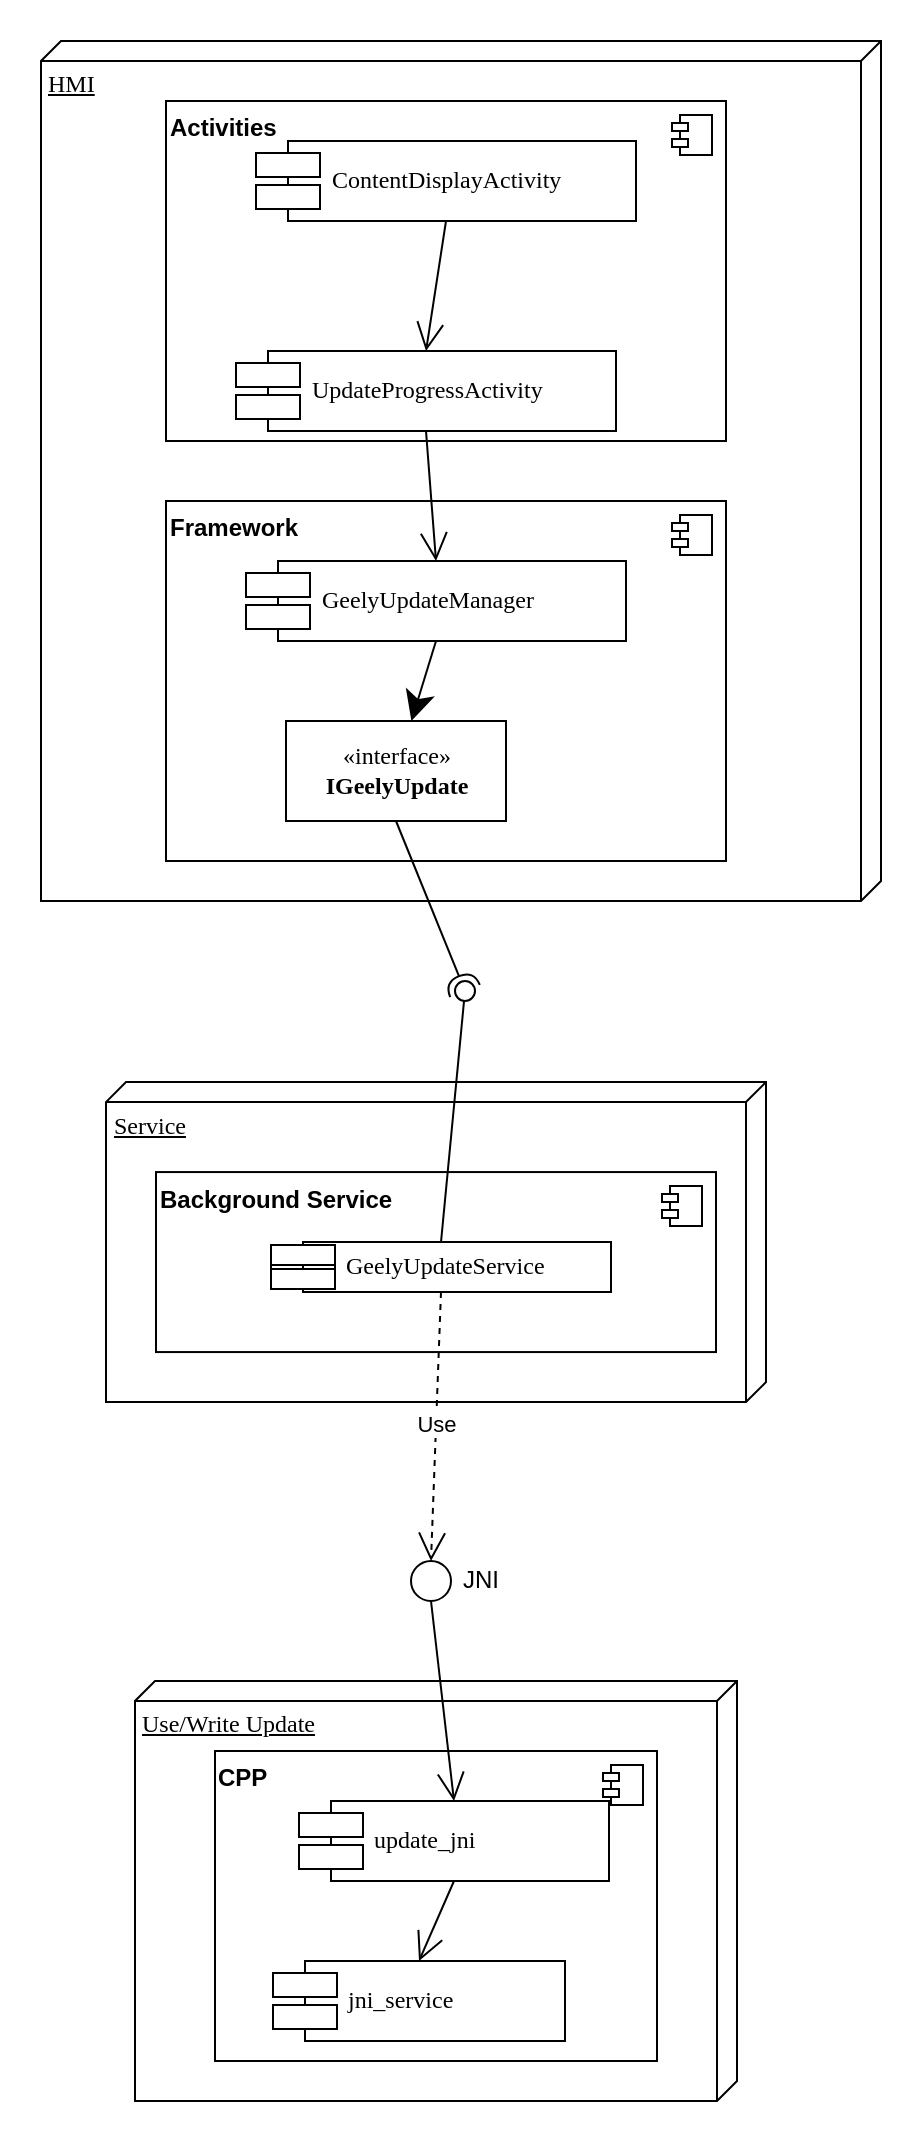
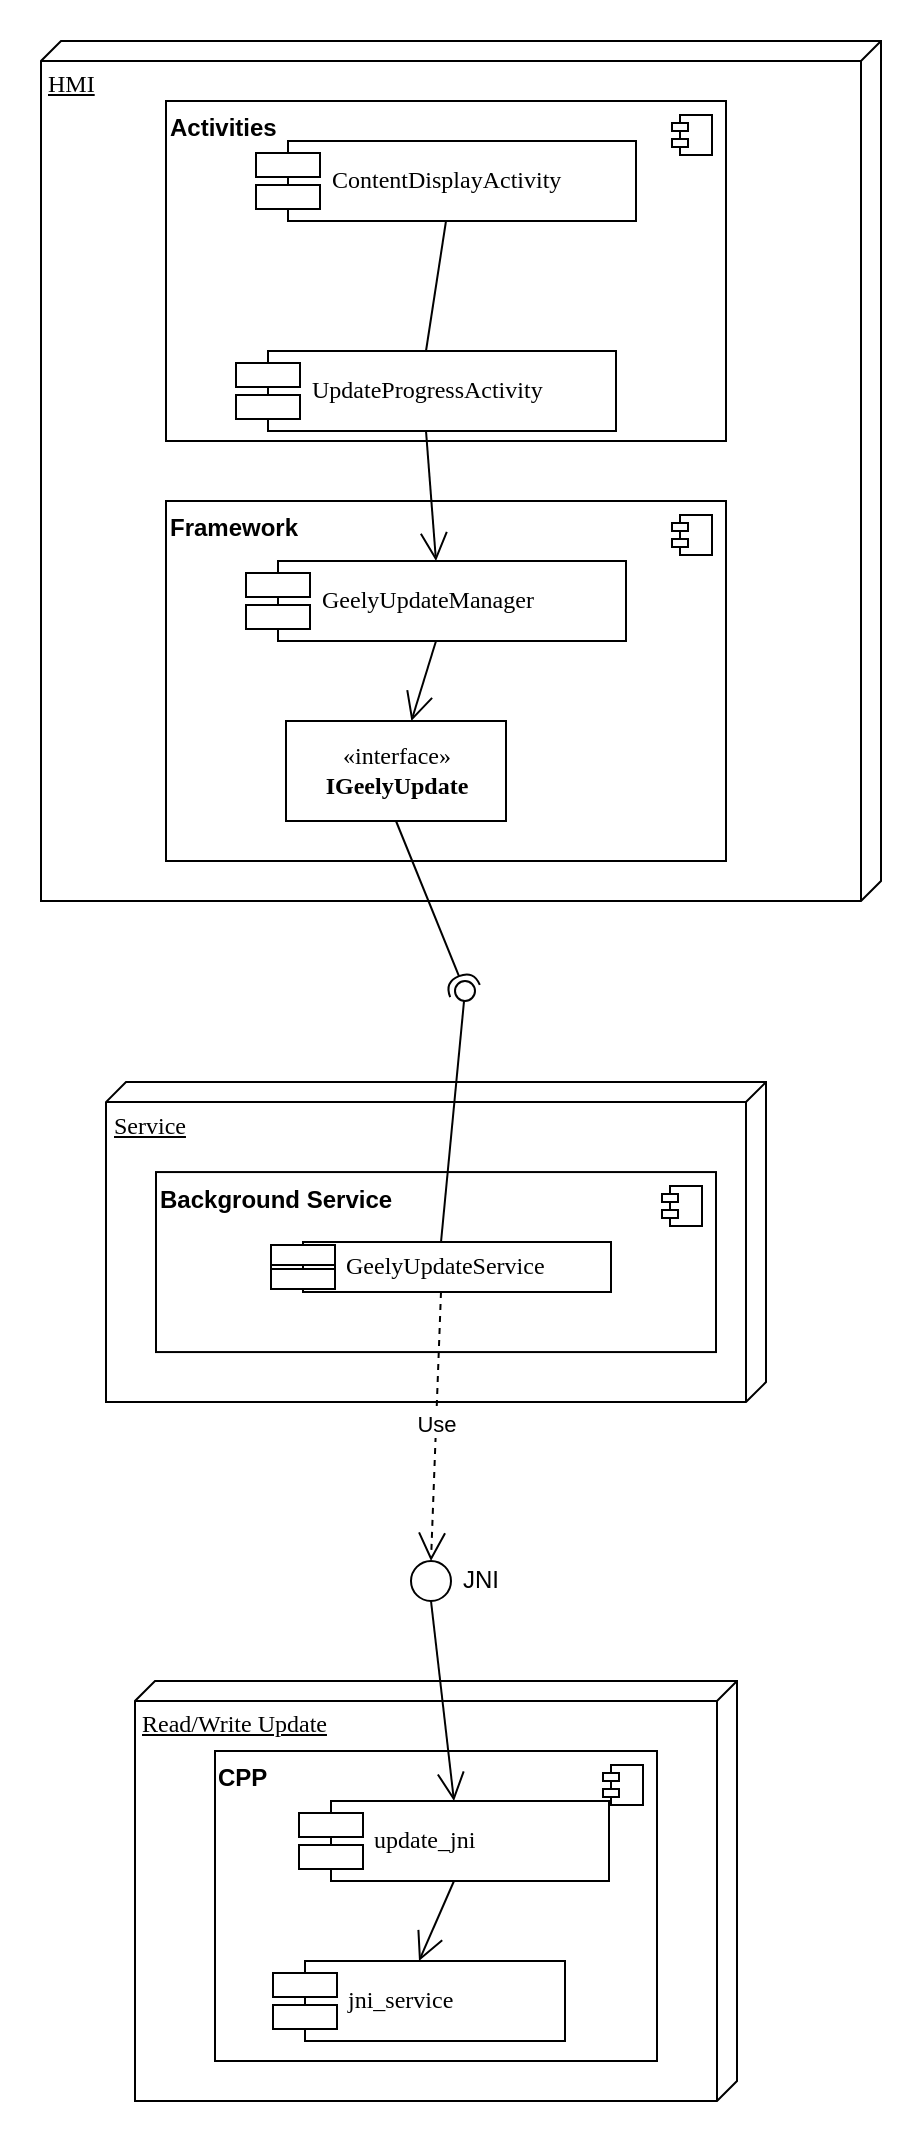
  <mxCell id="0" />
  <mxCell id="1" parent="0" />
  <mxCell id="2" value="Service" style="verticalAlign=top;align=left;spacingTop=8;spacingLeft=2;spacingRight=12;shape=cube;size=10;direction=south;fontStyle=4;html=1;rounded=0;shadow=0;comic=0;labelBackgroundColor=none;strokeWidth=1;fontFamily=Verdana;fontSize=12" parent="1" vertex="1"><mxGeometry x="52.5" y="540.53" width="330" height="160" as="geometry" /></mxCell>
- <mxCell id="3" value="Use/Write Update" style="verticalAlign=top;align=left;spacingTop=8;spacingLeft=2;spacingRight=12;shape=cube;size=10;direction=south;fontStyle=4;html=1;rounded=0;shadow=0;comic=0;labelBackgroundColor=none;strokeWidth=1;fontFamily=Verdana;fontSize=12" parent="1" vertex="1"><mxGeometry x="67" y="840" width="301" height="210" as="geometry" /></mxCell>
+ <mxCell id="3" value="Read/Write Update" style="verticalAlign=top;align=left;spacingTop=8;spacingLeft=2;spacingRight=12;shape=cube;size=10;direction=south;fontStyle=4;html=1;rounded=0;shadow=0;comic=0;labelBackgroundColor=none;strokeWidth=1;fontFamily=Verdana;fontSize=12" parent="1" vertex="1"><mxGeometry x="67" y="840" width="301" height="210" as="geometry" /></mxCell>
  <mxCell id="4" value="" style="ellipse;whiteSpace=wrap;html=1;rounded=0;shadow=0;comic=0;labelBackgroundColor=none;strokeWidth=1;fontFamily=Verdana;fontSize=12;align=center;" parent="1" vertex="1"><mxGeometry x="205" y="780" width="20" height="20" as="geometry" /></mxCell>
  <mxCell id="5" value="" style="ellipse;whiteSpace=wrap;html=1;align=center;aspect=fixed;resizable=0;points=[];outlineConnect=0;sketch=0;" vertex="1" parent="1"><mxGeometry x="227" y="490" width="10" height="10" as="geometry" /></mxCell>
  <mxCell id="6" value="HMI" style="verticalAlign=top;align=left;spacingTop=8;spacingLeft=2;spacingRight=12;shape=cube;size=10;direction=south;fontStyle=4;html=1;rounded=0;shadow=0;comic=0;labelBackgroundColor=none;strokeWidth=1;fontFamily=Verdana;fontSize=12" parent="1" vertex="1"><mxGeometry x="20" y="20" width="420" height="430" as="geometry" /></mxCell>
  <mxCell id="7" value="&lt;b&gt;Activities&lt;/b&gt;" style="html=1;dropTarget=0;verticalAlign=top;align=left;" vertex="1" parent="1"><mxGeometry x="82.5" y="50" width="280" height="170" as="geometry" /></mxCell>
  <mxCell id="8" value="" style="shape=module;jettyWidth=8;jettyHeight=4;" vertex="1" parent="7"><mxGeometry x="1" width="20" height="20" relative="1" as="geometry"><mxPoint x="-27" y="7" as="offset" /></mxGeometry></mxCell>
  <mxCell id="9" value="ContentDisplayActivity" style="shape=component;align=left;spacingLeft=36;rounded=0;shadow=0;comic=0;labelBackgroundColor=none;strokeWidth=1;fontFamily=Verdana;fontSize=12;html=1;" parent="1" vertex="1"><mxGeometry x="127.5" y="70" width="190" height="40" as="geometry" /></mxCell>
  <mxCell id="10" value="UpdateProgressActivity" style="shape=component;align=left;spacingLeft=36;rounded=0;shadow=0;comic=0;labelBackgroundColor=none;strokeWidth=1;fontFamily=Verdana;fontSize=12;html=1;" vertex="1" parent="1"><mxGeometry x="117.5" y="175" width="190" height="40" as="geometry" /></mxCell>
- <mxCell id="11" value="" style="endArrow=open;endFill=1;endSize=12;html=1;rounded=0;exitX=0.5;exitY=1;exitDx=0;exitDy=0;entryX=0.5;entryY=0;entryDx=0;entryDy=0;" edge="1" parent="1" source="9" target="10"><mxGeometry width="160" relative="1" as="geometry"><mxPoint x="-77.5" y="465" as="sourcePoint" /><mxPoint x="82.5" y="465" as="targetPoint" /></mxGeometry></mxCell>
+ <mxCell id="11" value="" style="endArrow=none;endFill=1;endSize=12;html=1;rounded=0;exitX=0.5;exitY=1;exitDx=0;exitDy=0;entryX=0.5;entryY=0;entryDx=0;entryDy=0;" edge="1" parent="1" source="9" target="10"><mxGeometry width="160" relative="1" as="geometry"><mxPoint x="-77.5" y="465" as="sourcePoint" /><mxPoint x="82.5" y="465" as="targetPoint" /></mxGeometry></mxCell>
  <mxCell id="12" value="&lt;b&gt;Framework&lt;/b&gt;" style="html=1;dropTarget=0;verticalAlign=top;align=left;" vertex="1" parent="1"><mxGeometry x="82.5" y="250" width="280" height="180" as="geometry" /></mxCell>
  <mxCell id="13" value="" style="shape=module;jettyWidth=8;jettyHeight=4;" vertex="1" parent="12"><mxGeometry x="1" width="20" height="20" relative="1" as="geometry"><mxPoint x="-27" y="7" as="offset" /></mxGeometry></mxCell>
  <mxCell id="14" value="GeelyUpdateManager" style="shape=component;align=left;spacingLeft=36;rounded=0;shadow=0;comic=0;labelBackgroundColor=none;strokeWidth=1;fontFamily=Verdana;fontSize=12;html=1;" vertex="1" parent="1"><mxGeometry x="122.5" y="280" width="190" height="40" as="geometry" /></mxCell>
  <mxCell id="15" value="" style="endArrow=open;endFill=1;endSize=12;html=1;rounded=0;exitX=0.5;exitY=1;exitDx=0;exitDy=0;entryX=0.5;entryY=0;entryDx=0;entryDy=0;" edge="1" parent="1" source="10" target="14"><mxGeometry width="160" relative="1" as="geometry"><mxPoint x="227.5" y="130" as="sourcePoint" /><mxPoint x="227.5" y="170" as="targetPoint" /></mxGeometry></mxCell>
  <mxCell id="16" value="" style="rounded=0;orthogonalLoop=1;jettySize=auto;html=1;endArrow=halfCircle;endFill=0;entryX=0.5;entryY=0.5;endSize=6;strokeWidth=1;sketch=0;exitX=0.5;exitY=1;exitDx=0;exitDy=0;" edge="1" target="5" parent="1" source="21"><mxGeometry relative="1" as="geometry"><mxPoint x="272" y="230" as="sourcePoint" /></mxGeometry></mxCell>
  <mxCell id="17" value="&lt;b&gt;Background Service&lt;/b&gt;" style="html=1;dropTarget=0;verticalAlign=top;align=left;" vertex="1" parent="1"><mxGeometry x="77.5" y="585.53" width="280" height="90" as="geometry" /></mxCell>
  <mxCell id="18" value="" style="shape=module;jettyWidth=8;jettyHeight=4;" vertex="1" parent="17"><mxGeometry x="1" width="20" height="20" relative="1" as="geometry"><mxPoint x="-27" y="7" as="offset" /></mxGeometry></mxCell>
  <mxCell id="19" value="GeelyUpdateService" style="shape=component;align=left;spacingLeft=36;rounded=0;shadow=0;comic=0;labelBackgroundColor=none;strokeWidth=1;fontFamily=Verdana;fontSize=12;html=1;" parent="1" vertex="1"><mxGeometry x="135" y="620.53" width="170" height="25" as="geometry" /></mxCell>
  <mxCell id="20" value="" style="rounded=0;orthogonalLoop=1;jettySize=auto;html=1;endArrow=none;endFill=0;sketch=0;sourcePerimeterSpacing=0;targetPerimeterSpacing=0;exitX=0.5;exitY=0;exitDx=0;exitDy=0;" edge="1" target="5" parent="1" source="19"><mxGeometry relative="1" as="geometry"><mxPoint x="157.5" y="1080.53" as="sourcePoint" /><mxPoint x="164.736" y="510.002" as="targetPoint" /></mxGeometry></mxCell>
  <mxCell id="21" value="«interface»&lt;br&gt;&lt;b&gt;IGeelyUpdate&lt;/b&gt;" style="html=1;rounded=0;shadow=0;comic=0;labelBackgroundColor=none;strokeWidth=1;fontFamily=Verdana;fontSize=12;align=center;" parent="1" vertex="1"><mxGeometry x="142.5" y="360" width="110" height="50" as="geometry" /></mxCell>
  <mxCell id="22" value="&lt;b&gt;CPP&lt;br&gt;&lt;/b&gt;" style="html=1;dropTarget=0;verticalAlign=top;align=left;" vertex="1" parent="1"><mxGeometry x="107" y="875" width="221" height="155" as="geometry" /></mxCell>
  <mxCell id="23" value="" style="shape=module;jettyWidth=8;jettyHeight=4;" vertex="1" parent="22"><mxGeometry x="1" width="20" height="20" relative="1" as="geometry"><mxPoint x="-27" y="7" as="offset" /></mxGeometry></mxCell>
  <mxCell id="24" value="update_jni" style="shape=component;align=left;spacingLeft=36;rounded=0;shadow=0;comic=0;labelBackgroundColor=none;strokeWidth=1;fontFamily=Verdana;fontSize=12;html=1;" parent="1" vertex="1"><mxGeometry x="149" y="900" width="155" height="40" as="geometry" /></mxCell>
  <mxCell id="25" value="JNI" style="text;html=1;align=center;verticalAlign=middle;resizable=0;points=[];autosize=1;strokeColor=none;fillColor=none;" vertex="1" parent="1"><mxGeometry x="225" y="780" width="30" height="20" as="geometry" /></mxCell>
  <mxCell id="26" value="Use" style="endArrow=open;endSize=12;dashed=1;html=1;rounded=0;exitX=0.5;exitY=1;exitDx=0;exitDy=0;entryX=0.5;entryY=0;entryDx=0;entryDy=0;" edge="1" parent="1" source="19" target="4"><mxGeometry width="160" relative="1" as="geometry"><mxPoint x="-73" y="1140" as="sourcePoint" /><mxPoint x="87" y="1140" as="targetPoint" /></mxGeometry></mxCell>
  <mxCell id="27" value="" style="endArrow=open;endFill=1;endSize=12;html=1;rounded=0;exitX=0.5;exitY=1;exitDx=0;exitDy=0;entryX=0.5;entryY=0;entryDx=0;entryDy=0;" edge="1" parent="1" source="4" target="24"><mxGeometry width="160" relative="1" as="geometry"><mxPoint x="142" y="320" as="sourcePoint" /><mxPoint x="142" y="400" as="targetPoint" /><Array as="points" /></mxGeometry></mxCell>
  <mxCell id="28" value="jni_service" style="shape=component;align=left;spacingLeft=36;rounded=0;shadow=0;comic=0;labelBackgroundColor=none;strokeWidth=1;fontFamily=Verdana;fontSize=12;html=1;" vertex="1" parent="1"><mxGeometry x="136" y="980" width="146" height="40" as="geometry" /></mxCell>
  <mxCell id="29" value="" style="endArrow=open;endFill=1;endSize=12;html=1;rounded=0;exitX=0.5;exitY=1;exitDx=0;exitDy=0;entryX=0.5;entryY=0;entryDx=0;entryDy=0;" edge="1" parent="1" source="24" target="28"><mxGeometry width="160" relative="1" as="geometry"><mxPoint x="273" y="220" as="sourcePoint" /><mxPoint x="273" y="260" as="targetPoint" /></mxGeometry></mxCell>
- <mxCell id="30" value="" style="endArrow=classic;endFill=1;endSize=12;html=1;rounded=0;exitX=0.5;exitY=1;exitDx=0;exitDy=0;" edge="1" parent="1" source="14" target="21"><mxGeometry width="160" relative="1" as="geometry"><mxPoint x="227.5" y="130" as="sourcePoint" /><mxPoint x="227.5" y="170" as="targetPoint" /></mxGeometry></mxCell>
+ <mxCell id="30" value="" style="endArrow=open;endFill=1;endSize=12;html=1;rounded=0;exitX=0.5;exitY=1;exitDx=0;exitDy=0;" edge="1" parent="1" source="14" target="21"><mxGeometry width="160" relative="1" as="geometry"><mxPoint x="227.5" y="130" as="sourcePoint" /><mxPoint x="227.5" y="170" as="targetPoint" /></mxGeometry></mxCell>
